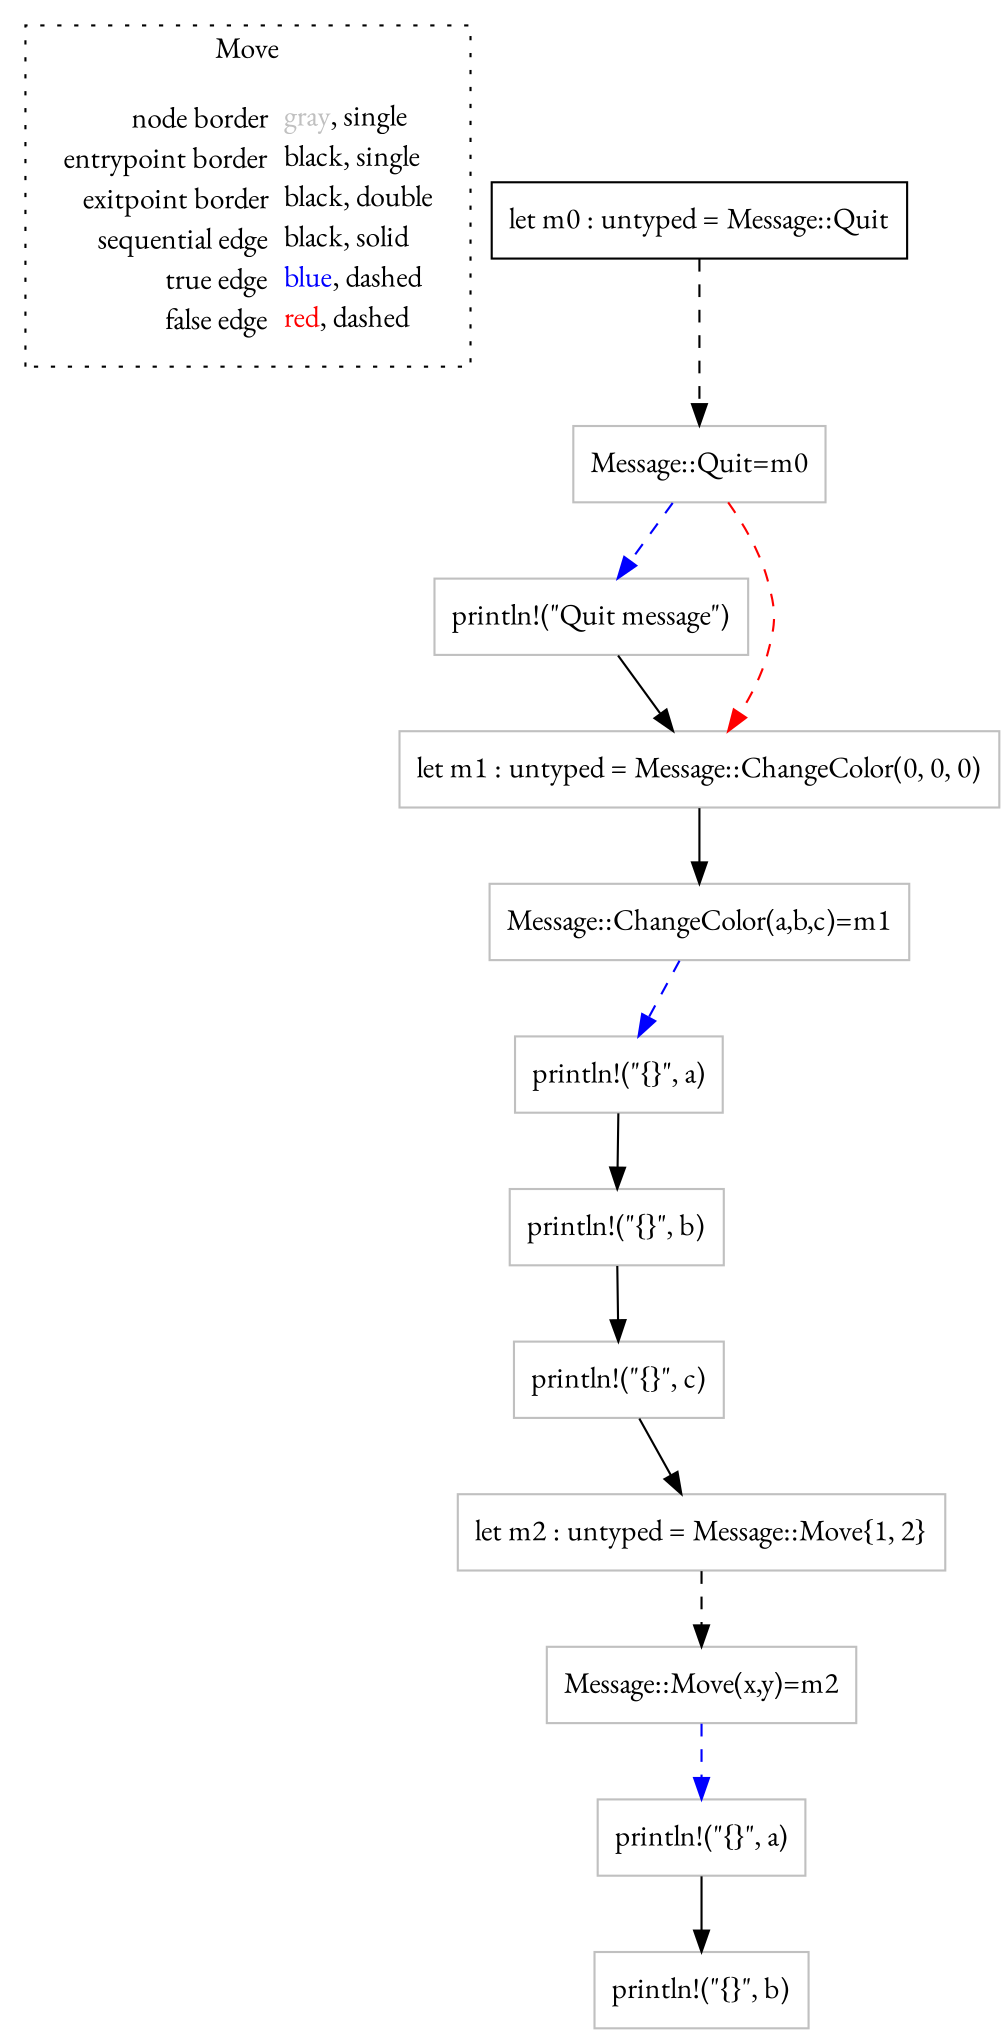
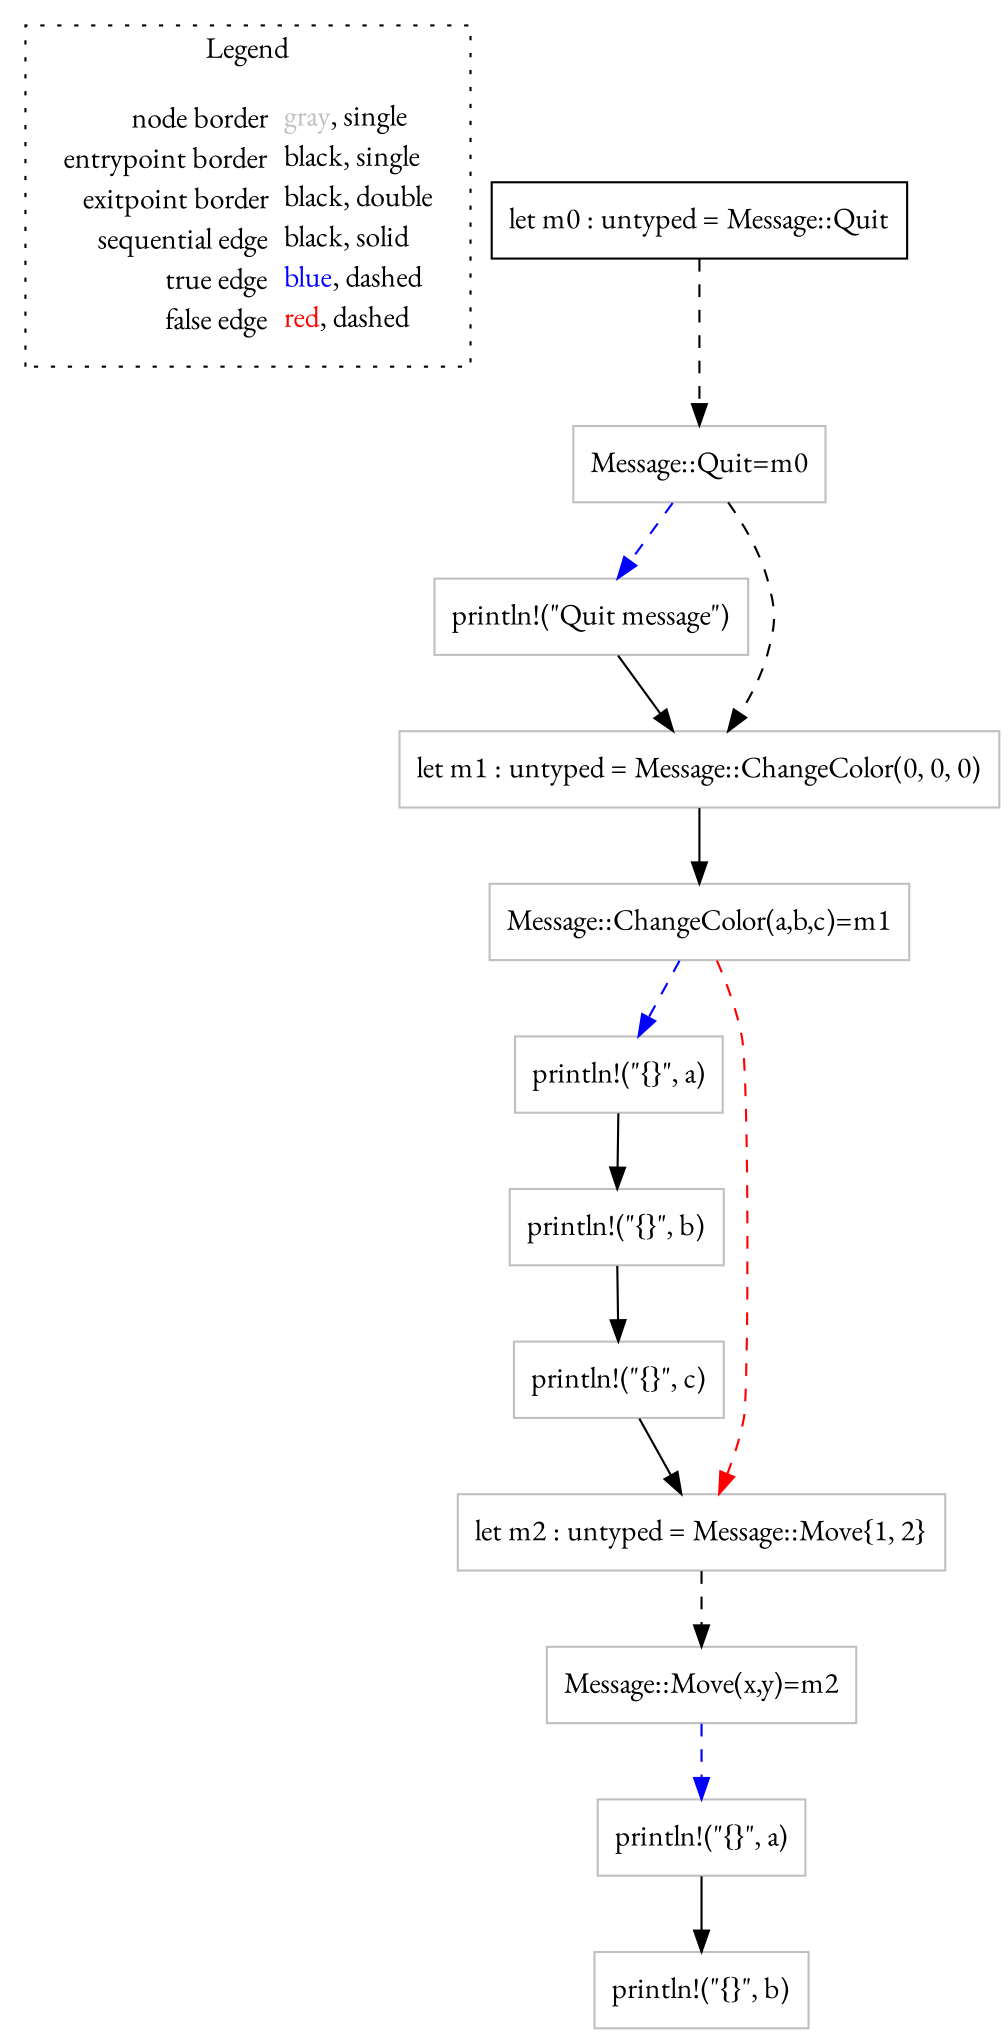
  digraph {
    fontname="EB Garamond"
    node [fontname="EB Garamond" shape=rect color=gray]
    edge [color=black fontname="EB Garamond" style=dashed]
    n1 [label=<<table border="0" cellpadding="2" cellspacing="0" cellborder="0"><tr><td align="right">node border&nbsp;</td><td align="left"><font color="gray">gray</font>, single</td></tr><tr><td align="right">entrypoint border&nbsp;</td><td align="left"><font color="black">black</font>, single</td></tr><tr><td align="right">exitpoint border&nbsp;</td><td align="left"><font color="black">black</font>, double</td></tr><tr><td align="right">sequential edge&nbsp;</td><td align="left"><font color="black">black</font>, solid</td></tr><tr><td align="right">true edge&nbsp;</td><td align="left"><font color="blue">blue</font>, dashed</td></tr><tr><td align="right">false edge&nbsp;</td><td align="left"><font color="red">red</font>, dashed</td></tr></table>> shape=plaintext color=""]
    n2 [color=black label=<let m0 : untyped = Message::Quit>]
    n3 [label=<Message::Quit=m0>]
    n4 [label=<println!(&quot;Quit message&quot;)>]
    n5 [label=<let m1 : untyped = Message::ChangeColor(0, 0, 0)>]
    n6 [label=<println!(&quot;{}&quot;, a)>]
    n7 [label=<println!(&quot;{}&quot;, b)>]
    n8 [label=<println!(&quot;{}&quot;, a)>]
    n9 [label=<println!(&quot;{}&quot;, b)>]
    n10 [label=<println!(&quot;{}&quot;, c)>]
    n11 [label=<Message::ChangeColor(a,b,c)=m1>]
    n12 [label=<let m2 : untyped = Message::Move{1, 2}>]
    n13 [label=<Message::Move(x,y)=m2>]
    subgraph cluster_1 {
-     label=Move
+     label=Legend
      style=dotted
      n1
    }
    n2 -> n3
    n3 -> n4 [color=blue]
-   n3 -> n5 [color=red]
+   n3 -> n5
    n4 -> n5 [style=""]
    n5 -> n11 [style=""]
    n6 -> n7 [style=""]
    n8 -> n9 [style=""]
    n9 -> n10 [style=""]
    n10 -> n12 [style=""]
    n11 -> n8 [color=blue]
+   n11 -> n12 [color=red]
    n12 -> n13
    n13 -> n6 [color=blue]
  }
